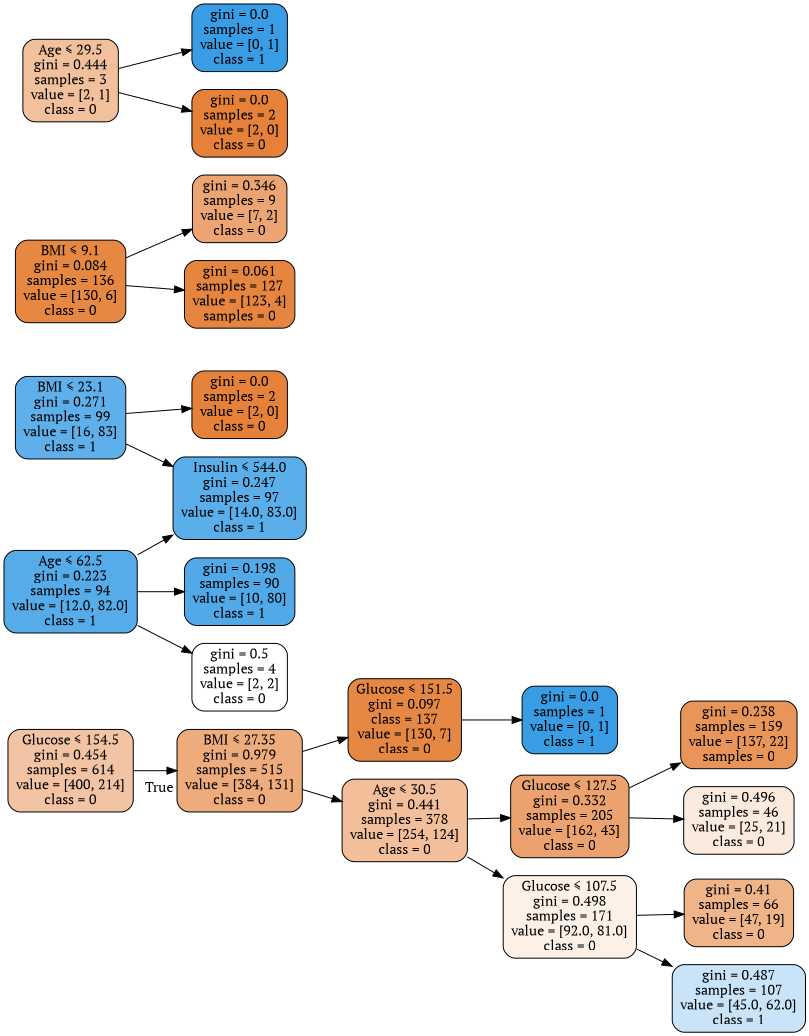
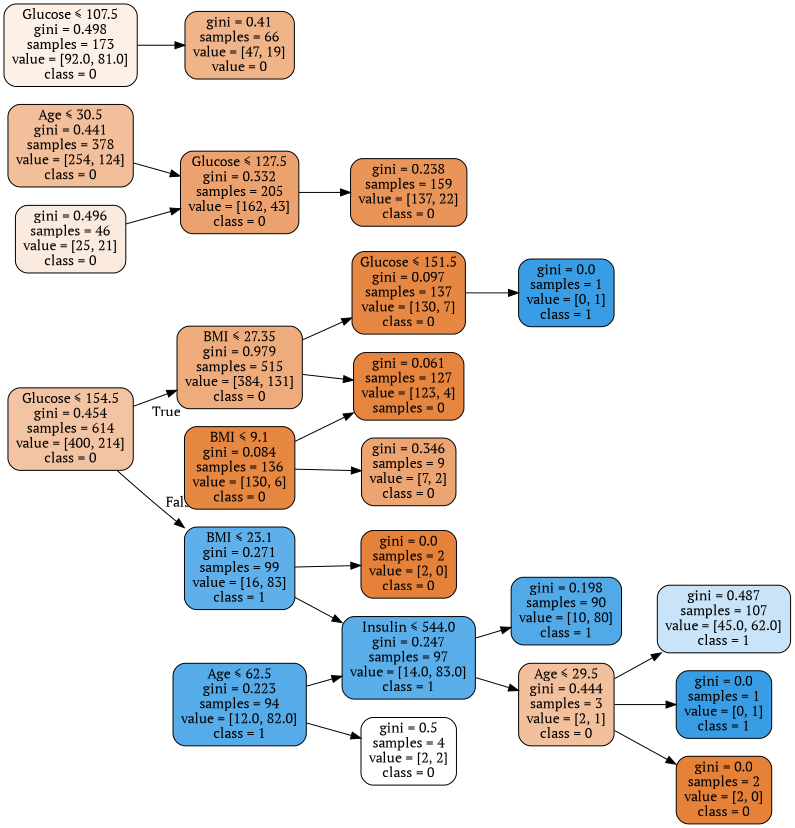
  digraph {
    fontname="PT Serif"
    rankdir=LR
    node [color=black fillcolor="#e58139" fontname="PT Serif" shape=box style="filled, rounded"]
    edge [fontname="PT Serif"]
    n1 [fillcolor="#f3c4a3" label=<Glucose &le; 154.5<br/>gini = 0.454<br/>samples = 614<br/>value = [400, 214]<br/>class = 0>]
    n2 [fillcolor="#eeac7d" label=<BMI &le; 27.35<br/>gini = 0.979<br/>samples = 515<br/>value = [384, 131]<br/>class = 0>]
    n3 [fillcolor="#5fb0ea" label=<BMI &le; 23.1<br/>gini = 0.271<br/>samples = 99<br/>value = [16, 83]<br/>class = 1>]
-   n4 [fillcolor="#e68844" label=<Glucose &le; 151.5<br/>gini = 0.097<br/>class = 137<br/>value = [130, 7]<br/>class = 0>]
+   n4 [fillcolor="#e68844" label=<Glucose &le; 151.5<br/>gini = 0.097<br/>samples = 137<br/>value = [130, 7]<br/>class = 0>]
    n5 [fillcolor="#f2bf9a" label=<Age &le; 30.5<br/>gini = 0.441<br/>samples = 378<br/>value = [254, 124]<br/>class = 0>]
    n6 [label=<gini = 0.0<br/>samples = 2<br/>value = [2, 0]<br/>class = 0>]
    n7 [fillcolor="#5aaee9" label=<Insulin &le; 544.0<br/>gini = 0.247<br/>samples = 97<br/>value = [14.0, 83.0]<br/>class = 1>]
    n8 [fillcolor="#399de5" label=<gini = 0.0<br/>samples = 1<br/>value = [0, 1]<br/>class = 1>]
    n9 [fillcolor="#eca26e" label=<Glucose &le; 127.5<br/>gini = 0.332<br/>samples = 205<br/>value = [162, 43]<br/>class = 0>]
-   n10 [fillcolor="#fcf0e7" label=<Glucose &le; 107.5<br/>gini = 0.498<br/>samples = 171<br/>value = [92.0, 81.0]<br/>class = 0>]
+   n10 [fillcolor="#fcf0e7" label=<Glucose &le; 107.5<br/>gini = 0.498<br/>samples = 173<br/>value = [92.0, 81.0]<br/>class = 0>]
    n11 [fillcolor="#e68742" label=<BMI &le; 9.1<br/>gini = 0.084<br/>samples = 136<br/>value = [130, 6]<br/>class = 0>]
    n12 [fillcolor="#eca572" label=<gini = 0.346<br/>samples = 9<br/>value = [7, 2]<br/>class = 0>]
    n13 [fillcolor="#e6853f" label=<gini = 0.061<br/>samples = 127<br/>value = [123, 4]<br/>samples = 0>]
-   n14 [fillcolor="#e99559" label=<gini = 0.238<br/>samples = 159<br/>value = [137, 22]<br/>samples = 0>]
+   n14 [fillcolor="#e99559" label=<gini = 0.238<br/>samples = 159<br/>value = [137, 22]<br/>class = 0>]
    n15 [fillcolor="#fbebdf" label=<gini = 0.496<br/>samples = 46<br/>value = [25, 21]<br/>class = 0>]
-   n16 [fillcolor="#f0b489" label=<gini = 0.41<br/>samples = 66<br/>value = [47, 19]<br/>class = 0>]
+   n16 [fillcolor="#f0b489" label=<gini = 0.41<br/>samples = 66<br/>value = [47, 19]<br/>value = 0>]
    n17 [fillcolor="#c9e4f8" label=<gini = 0.487<br/>samples = 107<br/>value = [45.0, 62.0]<br/>class = 1>]
    n18 [fillcolor="#f2c09c" label=<Age &le; 29.5<br/>gini = 0.444<br/>samples = 3<br/>value = [2, 1]<br/>class = 0>]
    n19 [fillcolor="#56abe9" label=<Age &le; 62.5<br/>gini = 0.223<br/>samples = 94<br/>value = [12.0, 82.0]<br/>class = 1>]
    n20 [fillcolor="#52a9e8" label=<gini = 0.198<br/>samples = 90<br/>value = [10, 80]<br/>class = 1>]
    n21 [fillcolor="#ffffff" label=<gini = 0.5<br/>samples = 4<br/>value = [2, 2]<br/>class = 0>]
    n22 [fillcolor="#399de5" label=<gini = 0.0<br/>samples = 1<br/>value = [0, 1]<br/>class = 1>]
    n23 [label=<gini = 0.0<br/>samples = 2<br/>value = [2, 0]<br/>class = 0>]
    n1 -> n2 [headlabel=True labelangle=45 labeldistance=2.5]
+   n1 -> n3 [headlabel=False labelangle=-45 labeldistance=2.5]
    n2 -> n4
-   n2 -> n5
+   n2 -> n13
    n3 -> n6
    n3 -> n7
    n4 -> n8
    n5 -> n9
-   n5 -> n10
+   n7 -> n18
    n9 -> n14
-   n9 -> n15
+   n15 -> n9
    n10 -> n16
-   n10 -> n17
+   n18 -> n17
    n11 -> n12
    n11 -> n13
    n18 -> n22
    n18 -> n23
    n19 -> n7
-   n19 -> n20
+   n7 -> n20
    n19 -> n21
  }
